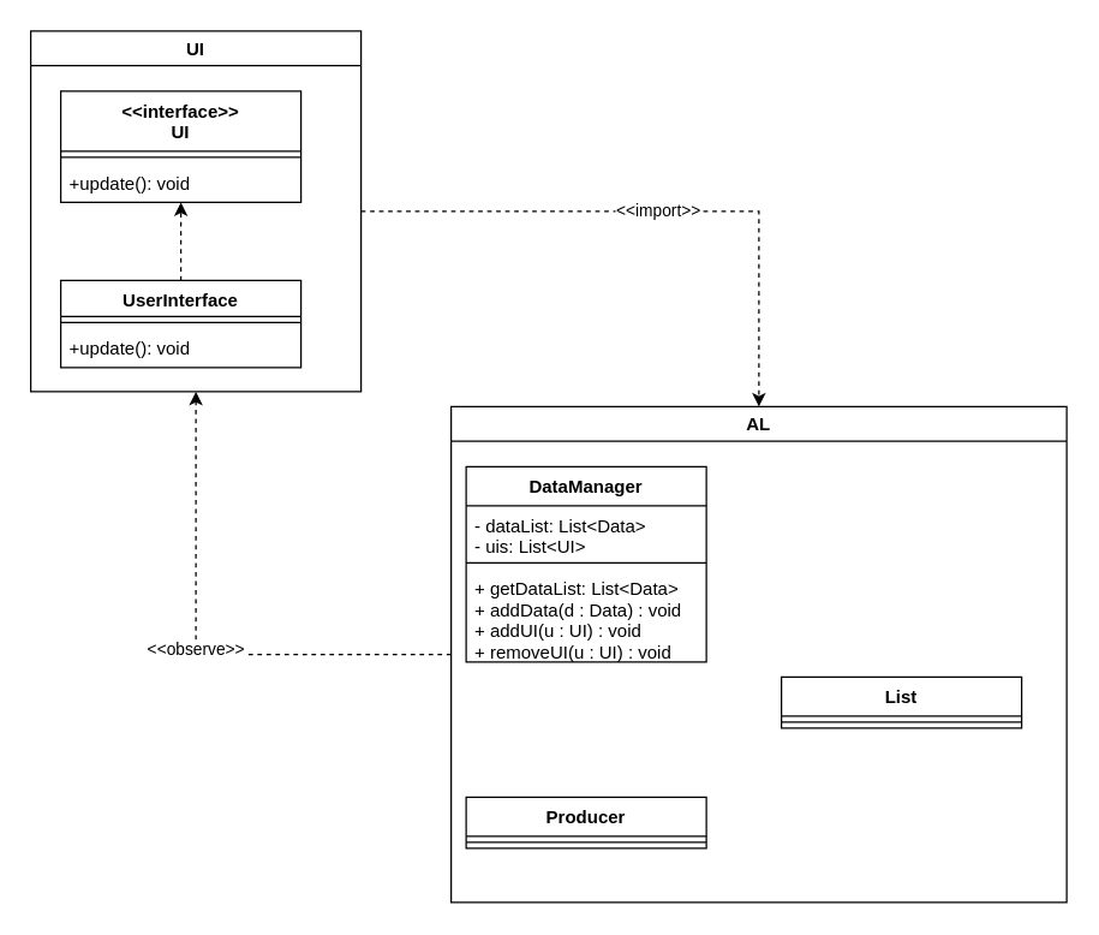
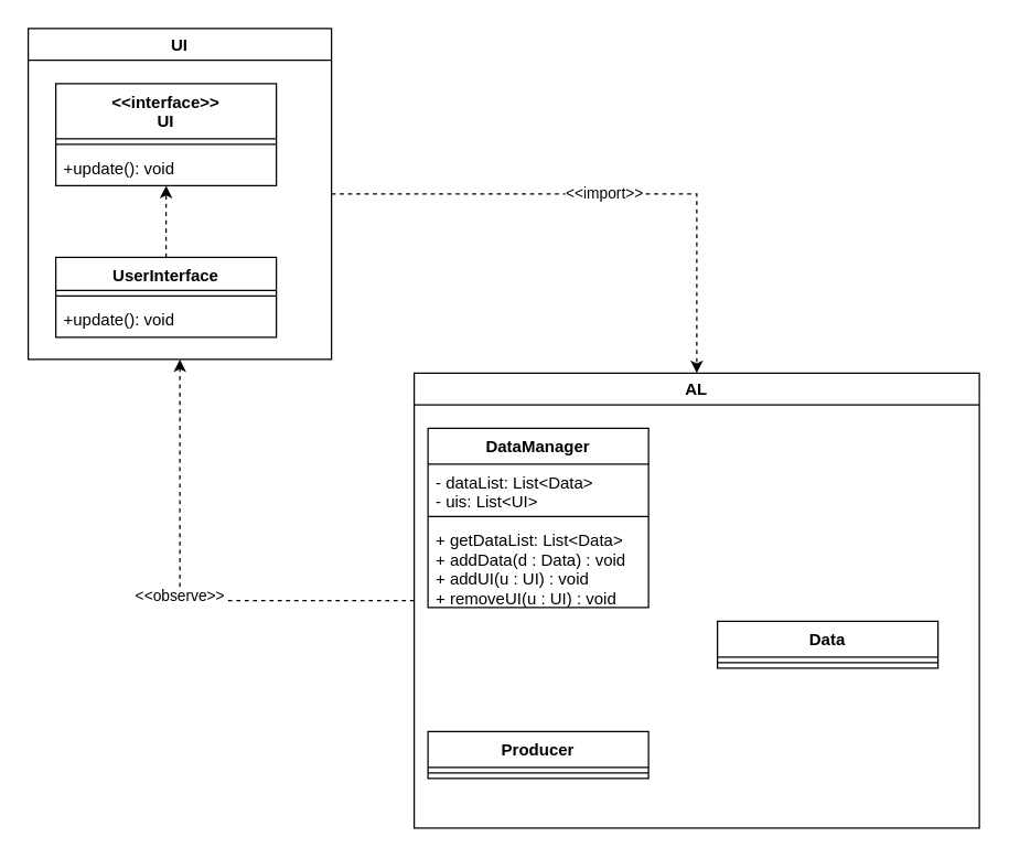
  <mxCell id="0" />
  <mxCell id="1" parent="0" />
  <mxCell id="2" value="&amp;lt;&amp;lt;import&amp;gt;&amp;gt;" style="edgeStyle=orthogonalEdgeStyle;rounded=0;orthogonalLoop=1;jettySize=auto;html=1;dashed=1;" edge="1" parent="1" source="3" target="12"><mxGeometry relative="1" as="geometry" /></mxCell>
  <mxCell id="3" value="UI" style="swimlane;" vertex="1" parent="1"><mxGeometry x="20" y="20" width="220" height="240" as="geometry" /></mxCell>
  <mxCell id="4" value="&lt;&lt;interface&gt;&gt;&#10;UI" style="swimlane;fontStyle=1;align=center;verticalAlign=top;childLayout=stackLayout;horizontal=1;startSize=40;horizontalStack=0;resizeParent=1;resizeParentMax=0;resizeLast=0;collapsible=1;marginBottom=0;" vertex="1" parent="3"><mxGeometry x="20" y="40" width="160" height="74" as="geometry" /></mxCell>
  <mxCell id="5" value="" style="line;strokeWidth=1;fillColor=none;align=left;verticalAlign=middle;spacingTop=-1;spacingLeft=3;spacingRight=3;rotatable=0;labelPosition=right;points=[];portConstraint=eastwest;" vertex="1" parent="4"><mxGeometry y="40" width="160" height="8" as="geometry" /></mxCell>
  <mxCell id="6" value="+update(): void" style="text;strokeColor=none;fillColor=none;align=left;verticalAlign=top;spacingLeft=4;spacingRight=4;overflow=hidden;rotatable=0;points=[[0,0.5],[1,0.5]];portConstraint=eastwest;" vertex="1" parent="4"><mxGeometry y="48" width="160" height="26" as="geometry" /></mxCell>
  <mxCell id="7" style="edgeStyle=orthogonalEdgeStyle;rounded=0;orthogonalLoop=1;jettySize=auto;html=1;dashed=1;" edge="1" parent="3" source="8" target="4"><mxGeometry relative="1" as="geometry" /></mxCell>
  <mxCell id="8" value="UserInterface" style="swimlane;fontStyle=1;align=center;verticalAlign=top;childLayout=stackLayout;horizontal=1;startSize=24;horizontalStack=0;resizeParent=1;resizeParentMax=0;resizeLast=0;collapsible=1;marginBottom=0;" vertex="1" parent="3"><mxGeometry x="20" y="166" width="160" height="58" as="geometry" /></mxCell>
  <mxCell id="9" value="" style="line;strokeWidth=1;fillColor=none;align=left;verticalAlign=middle;spacingTop=-1;spacingLeft=3;spacingRight=3;rotatable=0;labelPosition=right;points=[];portConstraint=eastwest;" vertex="1" parent="8"><mxGeometry y="24" width="160" height="8" as="geometry" /></mxCell>
  <mxCell id="10" value="+update(): void" style="text;strokeColor=none;fillColor=none;align=left;verticalAlign=top;spacingLeft=4;spacingRight=4;overflow=hidden;rotatable=0;points=[[0,0.5],[1,0.5]];portConstraint=eastwest;" vertex="1" parent="8"><mxGeometry y="32" width="160" height="26" as="geometry" /></mxCell>
  <mxCell id="11" value="&amp;lt;&amp;lt;observe&amp;gt;&amp;gt;" style="edgeStyle=orthogonalEdgeStyle;rounded=0;orthogonalLoop=1;jettySize=auto;html=1;dashed=1;" edge="1" parent="1" source="12" target="3"><mxGeometry relative="1" as="geometry" /></mxCell>
  <mxCell id="12" value="AL" style="swimlane;" vertex="1" parent="1"><mxGeometry x="300" y="270" width="410" height="330" as="geometry" /></mxCell>
  <mxCell id="13" value="DataManager" style="swimlane;fontStyle=1;align=center;verticalAlign=top;childLayout=stackLayout;horizontal=1;startSize=26;horizontalStack=0;resizeParent=1;resizeParentMax=0;resizeLast=0;collapsible=1;marginBottom=0;" vertex="1" parent="12"><mxGeometry x="10" y="40" width="160" height="130" as="geometry" /></mxCell>
  <mxCell id="14" value="- dataList: List&lt;Data&gt;&#10;- uis: List&lt;UI&gt;" style="text;strokeColor=none;fillColor=none;align=left;verticalAlign=top;spacingLeft=4;spacingRight=4;overflow=hidden;rotatable=0;points=[[0,0.5],[1,0.5]];portConstraint=eastwest;" vertex="1" parent="13"><mxGeometry y="26" width="160" height="34" as="geometry" /></mxCell>
  <mxCell id="15" value="" style="line;strokeWidth=1;fillColor=none;align=left;verticalAlign=middle;spacingTop=-1;spacingLeft=3;spacingRight=3;rotatable=0;labelPosition=right;points=[];portConstraint=eastwest;" vertex="1" parent="13"><mxGeometry y="60" width="160" height="8" as="geometry" /></mxCell>
  <mxCell id="16" value="+ getDataList: List&lt;Data&gt;&#10;+ addData(d : Data) : void&#10;+ addUI(u : UI) : void&#10;+ removeUI(u : UI) : void" style="text;strokeColor=none;fillColor=none;align=left;verticalAlign=top;spacingLeft=4;spacingRight=4;overflow=hidden;rotatable=0;points=[[0,0.5],[1,0.5]];portConstraint=eastwest;" vertex="1" parent="13"><mxGeometry y="68" width="160" height="62" as="geometry" /></mxCell>
- <mxCell id="17" value="List" style="swimlane;fontStyle=1;align=center;verticalAlign=top;childLayout=stackLayout;horizontal=1;startSize=26;horizontalStack=0;resizeParent=1;resizeParentMax=0;resizeLast=0;collapsible=1;marginBottom=0;" vertex="1" parent="12"><mxGeometry x="220" y="180" width="160" height="34" as="geometry" /></mxCell>
+ <mxCell id="17" value="Data" style="swimlane;fontStyle=1;align=center;verticalAlign=top;childLayout=stackLayout;horizontal=1;startSize=26;horizontalStack=0;resizeParent=1;resizeParentMax=0;resizeLast=0;collapsible=1;marginBottom=0;" vertex="1" parent="12"><mxGeometry x="220" y="180" width="160" height="34" as="geometry" /></mxCell>
  <mxCell id="18" value="" style="line;strokeWidth=1;fillColor=none;align=left;verticalAlign=middle;spacingTop=-1;spacingLeft=3;spacingRight=3;rotatable=0;labelPosition=right;points=[];portConstraint=eastwest;" vertex="1" parent="17"><mxGeometry y="26" width="160" height="8" as="geometry" /></mxCell>
  <mxCell id="19" value="Producer" style="swimlane;fontStyle=1;align=center;verticalAlign=top;childLayout=stackLayout;horizontal=1;startSize=26;horizontalStack=0;resizeParent=1;resizeParentMax=0;resizeLast=0;collapsible=1;marginBottom=0;" vertex="1" parent="12"><mxGeometry x="10" y="260" width="160" height="34" as="geometry" /></mxCell>
  <mxCell id="20" value="" style="line;strokeWidth=1;fillColor=none;align=left;verticalAlign=middle;spacingTop=-1;spacingLeft=3;spacingRight=3;rotatable=0;labelPosition=right;points=[];portConstraint=eastwest;" vertex="1" parent="19"><mxGeometry y="26" width="160" height="8" as="geometry" /></mxCell>
